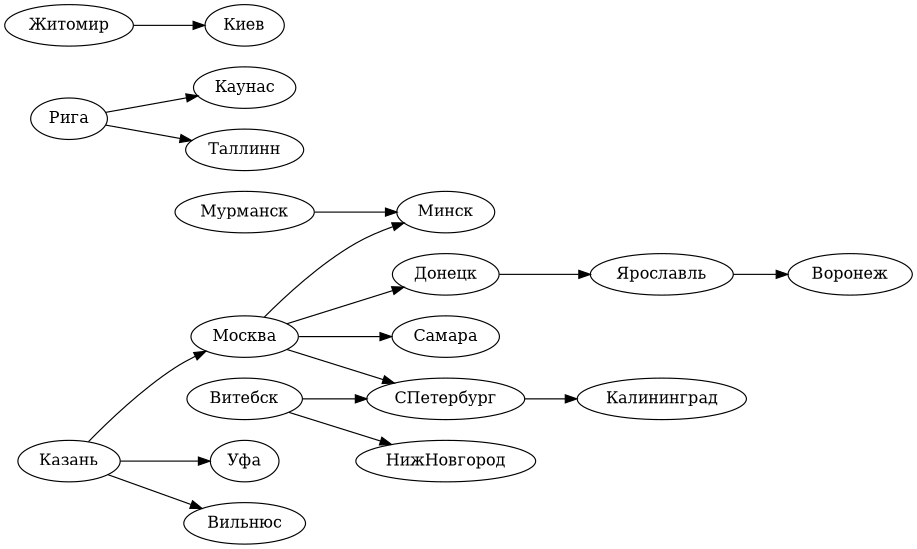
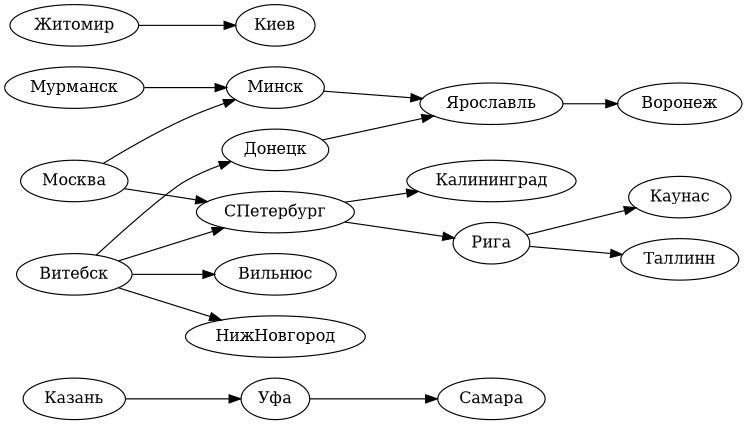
  digraph {
    rankdir=LR
    "Казань"
    "Москва"
    "Уфа"
    "Донецк"
    "Минск"
    "СПетербург"
    "Самара"
    "Ярославль"
    "Калининград"
    "Рига"
    "Житомир"
    "Киев"
    "Мурманск"
    "Воронеж"
    "Витебск"
    "Вильнюс"
    "НижНовгород"
    "Каунас"
    "Таллинн"
-   "Казань" -> "Москва"
    "Казань" -> "Уфа"
-   "Москва" -> "Донецк"
+   "Витебск" -> "Донецк"
    "Москва" -> "Минск"
    "Москва" -> "СПетербург"
-   "Москва" -> "Самара"
+   "Уфа" -> "Самара"
    "Донецк" -> "Ярославль"
+   "Минск" -> "Ярославль"
    "СПетербург" -> "Калининград"
+   "СПетербург" -> "Рига"
    "Ярославль" -> "Воронеж"
    "Рига" -> "Каунас"
    "Рига" -> "Таллинн"
    "Житомир" -> "Киев"
    "Мурманск" -> "Минск"
    "Витебск" -> "СПетербург"
-   "Казань" -> "Вильнюс"
+   "Витебск" -> "Вильнюс"
    "Витебск" -> "НижНовгород"
  }
